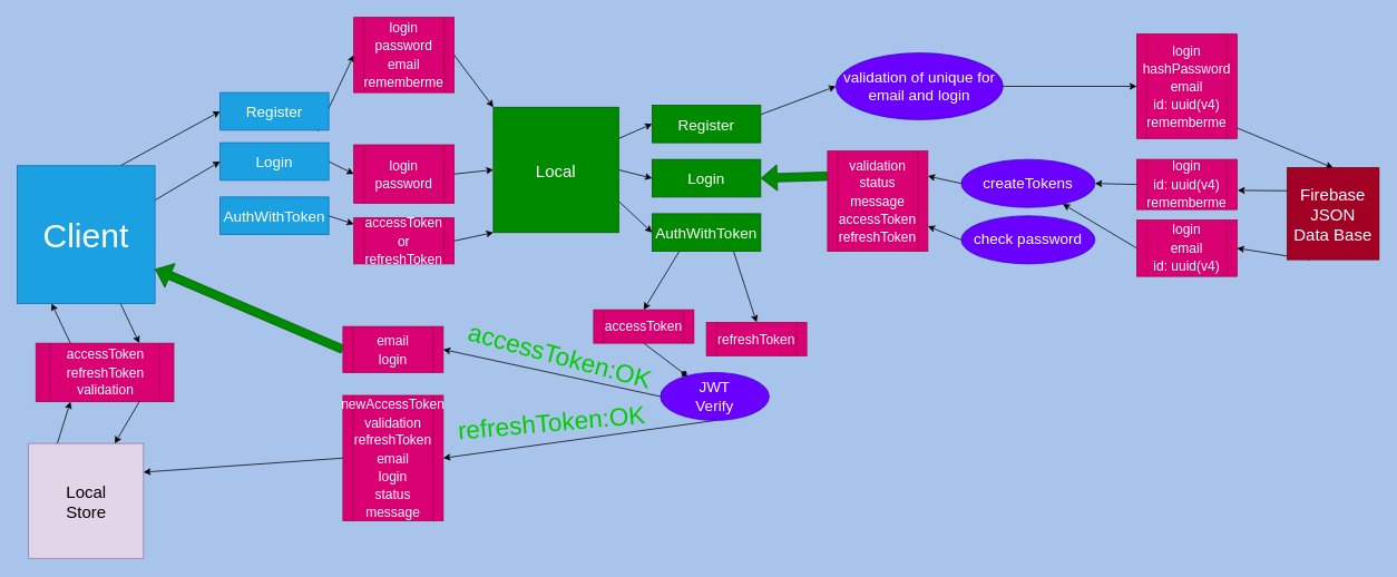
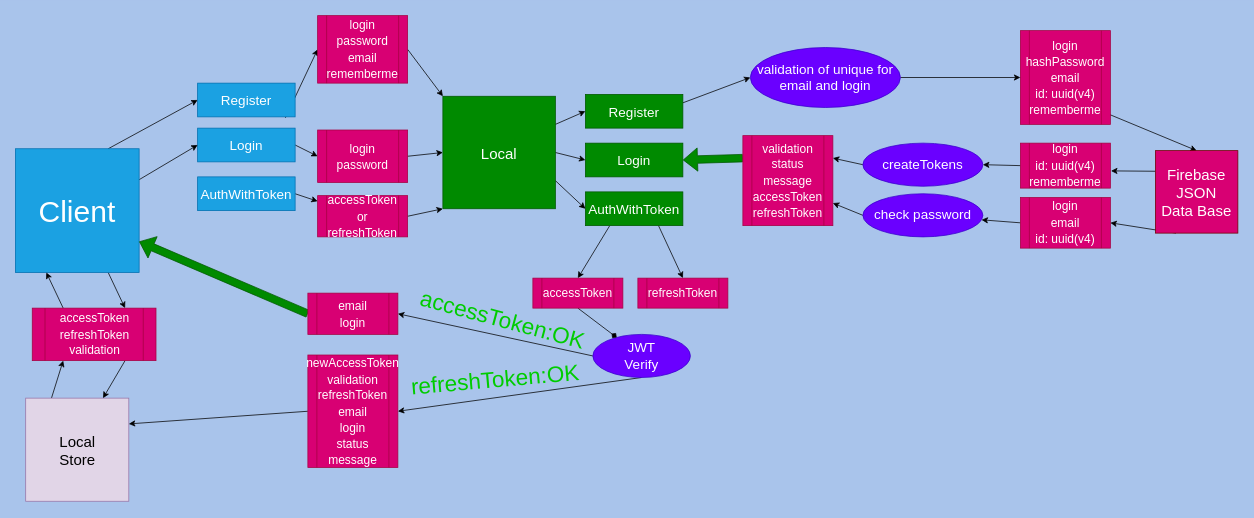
  <mxCell id="0" />
  <mxCell id="1" parent="0" />
  <mxCell id="2" style="edgeStyle=none;rounded=0;orthogonalLoop=1;jettySize=auto;html=1;exitX=1;exitY=0.25;exitDx=0;exitDy=0;entryX=0;entryY=0.5;entryDx=0;entryDy=0;fontSize=16;" edge="1" parent="1" target="8"><mxGeometry relative="1" as="geometry"><mxPoint x="380" y="156.25" as="sourcePoint" /></mxGeometry></mxCell>
  <mxCell id="3" style="edgeStyle=none;rounded=0;orthogonalLoop=1;jettySize=auto;html=1;exitX=1;exitY=0.5;exitDx=0;exitDy=0;entryX=0;entryY=0.5;entryDx=0;entryDy=0;fontSize=16;" edge="1" parent="1" source="4" target="10"><mxGeometry relative="1" as="geometry" /></mxCell>
  <mxCell id="4" value="&lt;font style=&quot;font-size: 18px&quot;&gt;Login&lt;br&gt;&lt;/font&gt;" style="rounded=0;whiteSpace=wrap;html=1;fontSize=20;fillColor=#1ba1e2;strokeColor=#006EAF;fontColor=#ffffff;" vertex="1" parent="1"><mxGeometry x="263" y="170" width="130" height="45" as="geometry" /></mxCell>
  <mxCell id="5" style="edgeStyle=none;rounded=0;orthogonalLoop=1;jettySize=auto;html=1;exitX=1;exitY=0.5;exitDx=0;exitDy=0;fontSize=16;" edge="1" parent="1" source="6" target="25"><mxGeometry relative="1" as="geometry" /></mxCell>
  <mxCell id="6" value="&lt;font style=&quot;font-size: 18px&quot;&gt;AuthWithToken&lt;/font&gt;" style="rounded=0;whiteSpace=wrap;html=1;fontSize=20;fillColor=#1ba1e2;strokeColor=#006EAF;fontColor=#ffffff;" vertex="1" parent="1"><mxGeometry x="263" y="235" width="130" height="45" as="geometry" /></mxCell>
  <mxCell id="7" style="edgeStyle=none;rounded=0;orthogonalLoop=1;jettySize=auto;html=1;exitX=1;exitY=0.5;exitDx=0;exitDy=0;entryX=0;entryY=0;entryDx=0;entryDy=0;fontSize=16;" edge="1" parent="1" source="8" target="23"><mxGeometry relative="1" as="geometry" /></mxCell>
  <mxCell id="8" value="&lt;font style=&quot;font-size: 16px&quot;&gt;login&lt;br&gt;password&lt;br&gt;email&lt;br&gt;rememberme&lt;br&gt;&lt;/font&gt;" style="shape=process;whiteSpace=wrap;html=1;backgroundOutline=1;fontSize=18;fillColor=#d80073;fontColor=#ffffff;strokeColor=#A50040;" vertex="1" parent="1"><mxGeometry x="423" y="20" width="120" height="90" as="geometry" /></mxCell>
  <mxCell id="9" style="edgeStyle=none;rounded=0;orthogonalLoop=1;jettySize=auto;html=1;exitX=1;exitY=0.5;exitDx=0;exitDy=0;entryX=0;entryY=0.5;entryDx=0;entryDy=0;fontSize=16;" edge="1" parent="1" source="10" target="23"><mxGeometry relative="1" as="geometry" /></mxCell>
  <mxCell id="10" value="&lt;font style=&quot;font-size: 16px&quot;&gt;login&lt;br&gt;password&lt;br&gt;&lt;/font&gt;" style="shape=process;whiteSpace=wrap;html=1;backgroundOutline=1;fontSize=18;fillColor=#d80073;fontColor=#ffffff;strokeColor=#A50040;" vertex="1" parent="1"><mxGeometry x="423" y="172.5" width="120" height="70" as="geometry" /></mxCell>
  <mxCell id="11" style="edgeStyle=none;rounded=0;orthogonalLoop=1;jettySize=auto;html=1;exitX=0.25;exitY=0;exitDx=0;exitDy=0;entryX=0.25;entryY=1;entryDx=0;entryDy=0;fontSize=16;" edge="1" parent="1" source="12" target="19"><mxGeometry relative="1" as="geometry" /></mxCell>
  <mxCell id="12" value="&lt;font style=&quot;font-size: 20px&quot;&gt;Local&lt;br&gt;Store&lt;br&gt;&lt;/font&gt;" style="whiteSpace=wrap;html=1;aspect=fixed;fillColor=#e1d5e7;strokeColor=#9673a6;" vertex="1" parent="1"><mxGeometry x="33.75" y="530" width="137.5" height="137.5" as="geometry" /></mxCell>
  <mxCell id="13" style="edgeStyle=none;rounded=0;orthogonalLoop=1;jettySize=auto;html=1;exitX=1;exitY=0.25;exitDx=0;exitDy=0;entryX=0;entryY=0.5;entryDx=0;entryDy=0;fontSize=40;fontColor=#00CC00;" edge="1" parent="1" source="16" target="4"><mxGeometry relative="1" as="geometry" /></mxCell>
  <mxCell id="14" style="edgeStyle=none;rounded=0;orthogonalLoop=1;jettySize=auto;html=1;exitX=0.75;exitY=0;exitDx=0;exitDy=0;entryX=0;entryY=0.5;entryDx=0;entryDy=0;fontSize=40;fontColor=#00CC00;" edge="1" parent="1" source="16" target="26"><mxGeometry relative="1" as="geometry" /></mxCell>
  <mxCell id="15" style="edgeStyle=none;rounded=0;orthogonalLoop=1;jettySize=auto;html=1;exitX=0.75;exitY=1;exitDx=0;exitDy=0;entryX=0.75;entryY=0;entryDx=0;entryDy=0;fontSize=40;fontColor=#00CC00;" edge="1" parent="1" source="16" target="19"><mxGeometry relative="1" as="geometry" /></mxCell>
  <mxCell id="16" value="&lt;font style=&quot;font-size: 40px&quot;&gt;Client&lt;/font&gt;" style="whiteSpace=wrap;html=1;aspect=fixed;fillColor=#1ba1e2;strokeColor=#006EAF;fontColor=#ffffff;" vertex="1" parent="1"><mxGeometry x="20" y="197.5" width="165" height="165" as="geometry" /></mxCell>
  <mxCell id="17" style="edgeStyle=none;rounded=0;orthogonalLoop=1;jettySize=auto;html=1;exitX=0.75;exitY=1;exitDx=0;exitDy=0;entryX=0.75;entryY=0;entryDx=0;entryDy=0;fontSize=16;" edge="1" parent="1" source="19" target="12"><mxGeometry relative="1" as="geometry" /></mxCell>
  <mxCell id="18" style="edgeStyle=none;rounded=0;orthogonalLoop=1;jettySize=auto;html=1;exitX=0.25;exitY=0;exitDx=0;exitDy=0;entryX=0.25;entryY=1;entryDx=0;entryDy=0;fontSize=40;fontColor=#00CC00;" edge="1" parent="1" source="19" target="16"><mxGeometry relative="1" as="geometry" /></mxCell>
  <mxCell id="19" value="&lt;font style=&quot;font-size: 16px&quot;&gt;accessToken&lt;br&gt;refreshToken&lt;br&gt;validation&lt;br&gt;&lt;/font&gt;" style="shape=process;whiteSpace=wrap;html=1;backgroundOutline=1;fontSize=18;fillColor=#d80073;fontColor=#ffffff;strokeColor=#A50040;" vertex="1" parent="1"><mxGeometry x="42.5" y="410" width="165" height="70" as="geometry" /></mxCell>
  <mxCell id="20" style="edgeStyle=none;rounded=0;orthogonalLoop=1;jettySize=auto;html=1;exitX=1;exitY=0.25;exitDx=0;exitDy=0;entryX=0;entryY=0.5;entryDx=0;entryDy=0;fontSize=16;" edge="1" parent="1" source="23" target="28"><mxGeometry relative="1" as="geometry" /></mxCell>
  <mxCell id="21" style="edgeStyle=none;rounded=0;orthogonalLoop=1;jettySize=auto;html=1;exitX=1;exitY=0.5;exitDx=0;exitDy=0;entryX=0;entryY=0.5;entryDx=0;entryDy=0;fontSize=16;" edge="1" parent="1" source="23" target="29"><mxGeometry relative="1" as="geometry" /></mxCell>
  <mxCell id="22" style="edgeStyle=none;rounded=0;orthogonalLoop=1;jettySize=auto;html=1;exitX=1;exitY=0.75;exitDx=0;exitDy=0;entryX=0;entryY=0.5;entryDx=0;entryDy=0;fontSize=16;" edge="1" parent="1" source="23" target="32"><mxGeometry relative="1" as="geometry" /></mxCell>
  <mxCell id="23" value="&lt;font style=&quot;font-size: 20px&quot;&gt;Local&lt;br&gt;&lt;/font&gt;" style="whiteSpace=wrap;html=1;aspect=fixed;fillColor=#008a00;strokeColor=#005700;fontColor=#ffffff;" vertex="1" parent="1"><mxGeometry x="590" y="127.5" width="150" height="150" as="geometry" /></mxCell>
  <mxCell id="24" style="edgeStyle=none;rounded=0;orthogonalLoop=1;jettySize=auto;html=1;exitX=1;exitY=0.5;exitDx=0;exitDy=0;fontSize=16;entryX=0;entryY=1;entryDx=0;entryDy=0;" edge="1" parent="1" source="25" target="23"><mxGeometry relative="1" as="geometry"><mxPoint x="590" y="311.941" as="targetPoint" /></mxGeometry></mxCell>
  <mxCell id="25" value="&lt;font style=&quot;font-size: 16px&quot;&gt;accessToken&lt;br&gt;or&lt;br&gt;refreshToken&lt;br&gt;&lt;/font&gt;" style="shape=process;whiteSpace=wrap;html=1;backgroundOutline=1;fontSize=18;fillColor=#d80073;fontColor=#ffffff;strokeColor=#A50040;" vertex="1" parent="1"><mxGeometry x="423" y="260" width="120" height="55" as="geometry" /></mxCell>
  <mxCell id="26" value="&lt;font style=&quot;font-size: 18px&quot;&gt;Register&lt;/font&gt;" style="rounded=0;whiteSpace=wrap;html=1;fontSize=20;fillColor=#1ba1e2;strokeColor=#006EAF;fontColor=#ffffff;" vertex="1" parent="1"><mxGeometry x="263" y="110" width="130" height="45" as="geometry" /></mxCell>
  <mxCell id="27" style="edgeStyle=none;rounded=0;orthogonalLoop=1;jettySize=auto;html=1;exitX=1;exitY=0.25;exitDx=0;exitDy=0;fontSize=18;entryX=0;entryY=0.5;entryDx=0;entryDy=0;" edge="1" parent="1" source="28" target="50"><mxGeometry relative="1" as="geometry"><mxPoint x="1036.35" y="141.919" as="targetPoint" /></mxGeometry></mxCell>
  <mxCell id="28" value="&lt;font style=&quot;font-size: 18px&quot;&gt;Register&lt;/font&gt;" style="rounded=0;whiteSpace=wrap;html=1;fontSize=20;fillColor=#008a00;strokeColor=#005700;fontColor=#ffffff;" vertex="1" parent="1"><mxGeometry x="780" y="125" width="130" height="45" as="geometry" /></mxCell>
  <mxCell id="29" value="&lt;font style=&quot;font-size: 18px&quot;&gt;Login&lt;br&gt;&lt;/font&gt;" style="rounded=0;whiteSpace=wrap;html=1;fontSize=20;fillColor=#008a00;strokeColor=#005700;fontColor=#ffffff;" vertex="1" parent="1"><mxGeometry x="780" y="190" width="130" height="45" as="geometry" /></mxCell>
  <mxCell id="30" style="edgeStyle=none;rounded=0;orthogonalLoop=1;jettySize=auto;html=1;exitX=0.25;exitY=1;exitDx=0;exitDy=0;entryX=0.5;entryY=0;entryDx=0;entryDy=0;fontSize=18;" edge="1" parent="1" source="32" target="55"><mxGeometry relative="1" as="geometry" /></mxCell>
  <mxCell id="31" style="edgeStyle=none;rounded=0;orthogonalLoop=1;jettySize=auto;html=1;exitX=0.75;exitY=1;exitDx=0;exitDy=0;entryX=0.5;entryY=0;entryDx=0;entryDy=0;fontSize=18;" edge="1" parent="1" source="32" target="56"><mxGeometry relative="1" as="geometry" /></mxCell>
  <mxCell id="32" value="&lt;font style=&quot;font-size: 18px&quot;&gt;AuthWithToken&lt;/font&gt;" style="rounded=0;whiteSpace=wrap;html=1;fontSize=20;fillColor=#008a00;strokeColor=#005700;fontColor=#ffffff;" vertex="1" parent="1"><mxGeometry x="780" y="255" width="130" height="45" as="geometry" /></mxCell>
  <mxCell id="33" style="edgeStyle=none;rounded=0;orthogonalLoop=1;jettySize=auto;html=1;exitX=1;exitY=0.5;exitDx=0;exitDy=0;entryX=0.5;entryY=0;entryDx=0;entryDy=0;fontSize=18;" edge="1" parent="1" target="36"><mxGeometry relative="1" as="geometry"><mxPoint x="1360" y="102.5" as="sourcePoint" /></mxGeometry></mxCell>
  <mxCell id="34" style="edgeStyle=none;rounded=0;orthogonalLoop=1;jettySize=auto;html=1;exitX=0.25;exitY=1;exitDx=0;exitDy=0;entryX=1;entryY=0.5;entryDx=0;entryDy=0;fontSize=18;" edge="1" parent="1" source="36" target="38"><mxGeometry relative="1" as="geometry" /></mxCell>
  <mxCell id="35" style="edgeStyle=none;rounded=0;orthogonalLoop=1;jettySize=auto;html=1;exitX=0;exitY=0.25;exitDx=0;exitDy=0;entryX=1.007;entryY=0.617;entryDx=0;entryDy=0;entryPerimeter=0;fontSize=18;" edge="1" parent="1" source="36" target="48"><mxGeometry relative="1" as="geometry" /></mxCell>
- <mxCell id="36" value="&lt;font style=&quot;font-size: 20px&quot;&gt;Firebase&lt;br&gt;JSON&lt;br&gt;Data Base&lt;br&gt;&lt;/font&gt;" style="whiteSpace=wrap;html=1;aspect=fixed;fillColor=#a20025;strokeColor=#6F0000;fontColor=#ffffff;" vertex="1" parent="1"><mxGeometry x="1540" y="200" width="110" height="110" as="geometry" /></mxCell>
- <mxCell id="37" style="edgeStyle=none;rounded=0;orthogonalLoop=1;jettySize=auto;html=1;exitX=0;exitY=0.5;exitDx=0;exitDy=0;fontSize=18;" edge="1" parent="1" source="38" target="45"><mxGeometry relative="1" as="geometry"><mxPoint x="1320" y="296.167" as="targetPoint" /></mxGeometry></mxCell>
+ <mxCell id="36" value="&lt;font style=&quot;font-size: 20px&quot;&gt;Firebase&lt;br&gt;JSON&lt;br&gt;Data Base&lt;br&gt;&lt;/font&gt;" style="whiteSpace=wrap;html=1;aspect=fixed;fillColor=#d80073;strokeColor=#6F0000;fontColor=#ffffff;" vertex="1" parent="1"><mxGeometry x="1540" y="200" width="110" height="110" as="geometry" /></mxCell>
+ <mxCell id="37" style="edgeStyle=none;rounded=0;orthogonalLoop=1;jettySize=auto;html=1;exitX=0;exitY=0.5;exitDx=0;exitDy=0;fontSize=18;" edge="1" parent="1" source="38" target="43"><mxGeometry relative="1" as="geometry"><mxPoint x="1320" y="296.167" as="targetPoint" /></mxGeometry></mxCell>
  <mxCell id="38" value="&lt;font style=&quot;font-size: 16px&quot;&gt;login&lt;br&gt;email&lt;br&gt;id: uuid(v4)&lt;br&gt;&lt;/font&gt;" style="shape=process;whiteSpace=wrap;html=1;backgroundOutline=1;fontSize=18;fillColor=#d80073;fontColor=#ffffff;strokeColor=#A50040;" vertex="1" parent="1"><mxGeometry x="1360" y="262.5" width="120" height="67.5" as="geometry" /></mxCell>
  <mxCell id="39" style="edgeStyle=none;rounded=0;orthogonalLoop=1;jettySize=auto;html=1;exitX=0;exitY=0.5;exitDx=0;exitDy=0;entryX=1;entryY=0.5;entryDx=0;entryDy=0;fontSize=18;" edge="1" parent="1"><mxGeometry relative="1" as="geometry"><mxPoint x="1230" y="231.875" as="sourcePoint" /><mxPoint x="1190" y="241.25" as="targetPoint" /></mxGeometry></mxCell>
  <mxCell id="40" style="edgeStyle=none;shape=flexArrow;rounded=0;orthogonalLoop=1;jettySize=auto;html=1;exitX=0;exitY=0.25;exitDx=0;exitDy=0;entryX=1;entryY=0.5;entryDx=0;entryDy=0;fontSize=40;fontColor=#00CC00;fillColor=#008a00;strokeColor=#005700;" edge="1" parent="1" source="41" target="29"><mxGeometry relative="1" as="geometry" /></mxCell>
  <mxCell id="41" value="&lt;font style=&quot;font-size: 16px&quot;&gt;validation&lt;br&gt;status&lt;br&gt;message&lt;br&gt;accessToken&lt;br&gt;refreshToken&lt;br&gt;&lt;/font&gt;" style="shape=process;whiteSpace=wrap;html=1;backgroundOutline=1;fontSize=18;fillColor=#d80073;fontColor=#ffffff;strokeColor=#A50040;" vertex="1" parent="1"><mxGeometry x="990" y="180" width="120" height="120" as="geometry" /></mxCell>
  <mxCell id="42" style="edgeStyle=none;rounded=0;orthogonalLoop=1;jettySize=auto;html=1;exitX=0;exitY=0.5;exitDx=0;exitDy=0;entryX=1;entryY=0.75;entryDx=0;entryDy=0;fontSize=18;" edge="1" parent="1" source="43" target="41"><mxGeometry relative="1" as="geometry" /></mxCell>
  <mxCell id="43" value="&lt;font style=&quot;font-size: 18px&quot;&gt;check password&lt;/font&gt;" style="ellipse;whiteSpace=wrap;html=1;fontSize=16;fillColor=#6a00ff;fontColor=#ffffff;strokeColor=#3700CC;" vertex="1" parent="1"><mxGeometry x="1150" y="257.5" width="160" height="57.5" as="geometry" /></mxCell>
  <mxCell id="44" style="edgeStyle=none;rounded=0;orthogonalLoop=1;jettySize=auto;html=1;exitX=0;exitY=0.5;exitDx=0;exitDy=0;entryX=1;entryY=0.25;entryDx=0;entryDy=0;fontSize=18;" edge="1" parent="1" source="45" target="41"><mxGeometry relative="1" as="geometry" /></mxCell>
  <mxCell id="45" value="&lt;font style=&quot;font-size: 18px&quot;&gt;createTokens&lt;/font&gt;" style="ellipse;whiteSpace=wrap;html=1;fontSize=16;fillColor=#6a00ff;fontColor=#ffffff;strokeColor=#3700CC;" vertex="1" parent="1"><mxGeometry x="1150" y="190" width="160" height="57.5" as="geometry" /></mxCell>
  <mxCell id="46" value="&lt;font style=&quot;font-size: 16px&quot;&gt;login&lt;br&gt;hashPassword&lt;br&gt;email&lt;br&gt;id: uuid(v4)&lt;br&gt;rememberme&lt;br&gt;&lt;/font&gt;" style="shape=process;whiteSpace=wrap;html=1;backgroundOutline=1;fontSize=18;fillColor=#d80073;fontColor=#ffffff;strokeColor=#A50040;" vertex="1" parent="1"><mxGeometry x="1360" y="40" width="120" height="125" as="geometry" /></mxCell>
  <mxCell id="47" style="edgeStyle=none;rounded=0;orthogonalLoop=1;jettySize=auto;html=1;exitX=0;exitY=0.5;exitDx=0;exitDy=0;entryX=1;entryY=0.5;entryDx=0;entryDy=0;fontSize=18;" edge="1" parent="1" source="48" target="45"><mxGeometry relative="1" as="geometry" /></mxCell>
  <mxCell id="48" value="&lt;font style=&quot;font-size: 16px&quot;&gt;login&lt;br&gt;id: uuid(v4)&lt;br&gt;rememberme&lt;br&gt;&lt;/font&gt;" style="shape=process;whiteSpace=wrap;html=1;backgroundOutline=1;fontSize=18;fillColor=#d80073;fontColor=#ffffff;strokeColor=#A50040;" vertex="1" parent="1"><mxGeometry x="1360" y="190" width="120" height="60" as="geometry" /></mxCell>
  <mxCell id="49" style="edgeStyle=none;rounded=0;orthogonalLoop=1;jettySize=auto;html=1;exitX=1;exitY=0.5;exitDx=0;exitDy=0;fontSize=18;" edge="1" parent="1" source="50" target="46"><mxGeometry relative="1" as="geometry" /></mxCell>
  <mxCell id="50" value="&lt;font style=&quot;font-size: 18px&quot;&gt;validation of unique&amp;nbsp;for email and login&lt;/font&gt;" style="ellipse;whiteSpace=wrap;html=1;fontSize=16;fillColor=#6a00ff;fontColor=#ffffff;strokeColor=#3700CC;" vertex="1" parent="1"><mxGeometry x="1000" y="62.5" width="200" height="80" as="geometry" /></mxCell>
  <mxCell id="51" style="edgeStyle=none;rounded=0;orthogonalLoop=1;jettySize=auto;html=1;exitX=0;exitY=0.5;exitDx=0;exitDy=0;fontSize=18;entryX=1;entryY=0.5;entryDx=0;entryDy=0;" edge="1" parent="1" source="53" target="61"><mxGeometry relative="1" as="geometry"><mxPoint x="630" y="488.667" as="targetPoint" /></mxGeometry></mxCell>
  <mxCell id="52" style="edgeStyle=none;rounded=0;orthogonalLoop=1;jettySize=auto;html=1;exitX=0.5;exitY=1;exitDx=0;exitDy=0;entryX=1;entryY=0.5;entryDx=0;entryDy=0;fontSize=20;fontColor=#00CC00;" edge="1" parent="1" source="53" target="58"><mxGeometry relative="1" as="geometry" /></mxCell>
  <mxCell id="53" value="&lt;font style=&quot;font-size: 18px&quot;&gt;JWT&lt;br&gt;Verify&lt;br&gt;&lt;/font&gt;" style="ellipse;whiteSpace=wrap;html=1;fontSize=16;fillColor=#6a00ff;fontColor=#ffffff;strokeColor=#3700CC;" vertex="1" parent="1"><mxGeometry x="790" y="445" width="130" height="57.5" as="geometry" /></mxCell>
  <mxCell id="54" style="edgeStyle=none;rounded=0;orthogonalLoop=1;jettySize=auto;html=1;exitX=0.5;exitY=1;exitDx=0;exitDy=0;fontSize=18;endArrow=diamond;" edge="1" parent="1" source="55" target="53"><mxGeometry relative="1" as="geometry" /></mxCell>
  <mxCell id="55" value="&lt;font style=&quot;font-size: 16px&quot;&gt;accessToken&lt;br&gt;&lt;/font&gt;" style="shape=process;whiteSpace=wrap;html=1;backgroundOutline=1;fontSize=18;fillColor=#d80073;fontColor=#ffffff;strokeColor=#A50040;" vertex="1" parent="1"><mxGeometry x="710" y="370" width="120" height="40" as="geometry" /></mxCell>
- <mxCell id="56" value="&lt;font style=&quot;font-size: 16px&quot;&gt;refreshToken&lt;br&gt;&lt;/font&gt;" style="shape=process;whiteSpace=wrap;html=1;backgroundOutline=1;fontSize=18;fillColor=#d80073;fontColor=#ffffff;strokeColor=#A50040;" vertex="1" parent="1"><mxGeometry x="845" y="385" width="120" height="40" as="geometry" /></mxCell>
+ <mxCell id="56" value="&lt;font style=&quot;font-size: 16px&quot;&gt;refreshToken&lt;br&gt;&lt;/font&gt;" style="shape=process;whiteSpace=wrap;html=1;backgroundOutline=1;fontSize=18;fillColor=#d80073;fontColor=#ffffff;strokeColor=#A50040;" vertex="1" parent="1"><mxGeometry x="850" y="370" width="120" height="40" as="geometry" /></mxCell>
  <mxCell id="57" style="edgeStyle=none;rounded=0;orthogonalLoop=1;jettySize=auto;html=1;exitX=0;exitY=0.5;exitDx=0;exitDy=0;entryX=1;entryY=0.25;entryDx=0;entryDy=0;fontSize=18;fontColor=#00CC00;" edge="1" parent="1" source="58" target="12"><mxGeometry relative="1" as="geometry" /></mxCell>
  <mxCell id="58" value="&lt;font style=&quot;font-size: 16px&quot;&gt;newAccessToken&lt;br&gt;validation&lt;br&gt;refreshToken&lt;br&gt;email&lt;br&gt;login&lt;br&gt;status&lt;br&gt;message&lt;br&gt;&lt;/font&gt;" style="shape=process;whiteSpace=wrap;html=1;backgroundOutline=1;fontSize=18;fillColor=#d80073;fontColor=#ffffff;strokeColor=#A50040;" vertex="1" parent="1"><mxGeometry x="410" y="472.5" width="120" height="150" as="geometry" /></mxCell>
  <mxCell id="59" style="edgeStyle=none;rounded=0;orthogonalLoop=1;jettySize=auto;html=1;exitX=0.25;exitY=0;exitDx=0;exitDy=0;fontSize=18;fontColor=#00CC00;" edge="1" parent="1" source="63" target="63"><mxGeometry relative="1" as="geometry" /></mxCell>
  <mxCell id="60" style="edgeStyle=none;shape=flexArrow;rounded=0;orthogonalLoop=1;jettySize=auto;html=1;exitX=0;exitY=0.5;exitDx=0;exitDy=0;entryX=1;entryY=0.75;entryDx=0;entryDy=0;fontSize=20;fontColor=#00CC00;fillColor=#008a00;strokeColor=#005700;" edge="1" parent="1" source="61" target="16"><mxGeometry relative="1" as="geometry" /></mxCell>
  <mxCell id="61" value="&lt;font style=&quot;font-size: 16px&quot;&gt;email&lt;br&gt;login&lt;br&gt;&lt;/font&gt;" style="shape=process;whiteSpace=wrap;html=1;backgroundOutline=1;fontSize=18;fillColor=#d80073;fontColor=#ffffff;strokeColor=#A50040;" vertex="1" parent="1"><mxGeometry x="410" y="390" width="120" height="55" as="geometry" /></mxCell>
  <mxCell id="62" value="&lt;font style=&quot;font-size: 30px&quot;&gt;accessToken:OK&lt;/font&gt;" style="text;html=1;strokeColor=none;fillColor=none;align=center;verticalAlign=middle;whiteSpace=wrap;rounded=0;labelBackgroundColor=none;fontSize=18;fontColor=#00CC00;rotation=15;" vertex="1" parent="1"><mxGeometry x="640" y="410" width="60" height="30" as="geometry" /></mxCell>
  <mxCell id="63" value="&lt;font color=&quot;#00cc00&quot; style=&quot;font-size: 30px&quot;&gt;refreshToken:OK&lt;/font&gt;" style="text;html=1;strokeColor=none;fillColor=none;align=center;verticalAlign=middle;whiteSpace=wrap;rounded=0;fontSize=18;rotation=-5;" vertex="1" parent="1"><mxGeometry x="630" y="490" width="60" height="30" as="geometry" /></mxCell>
